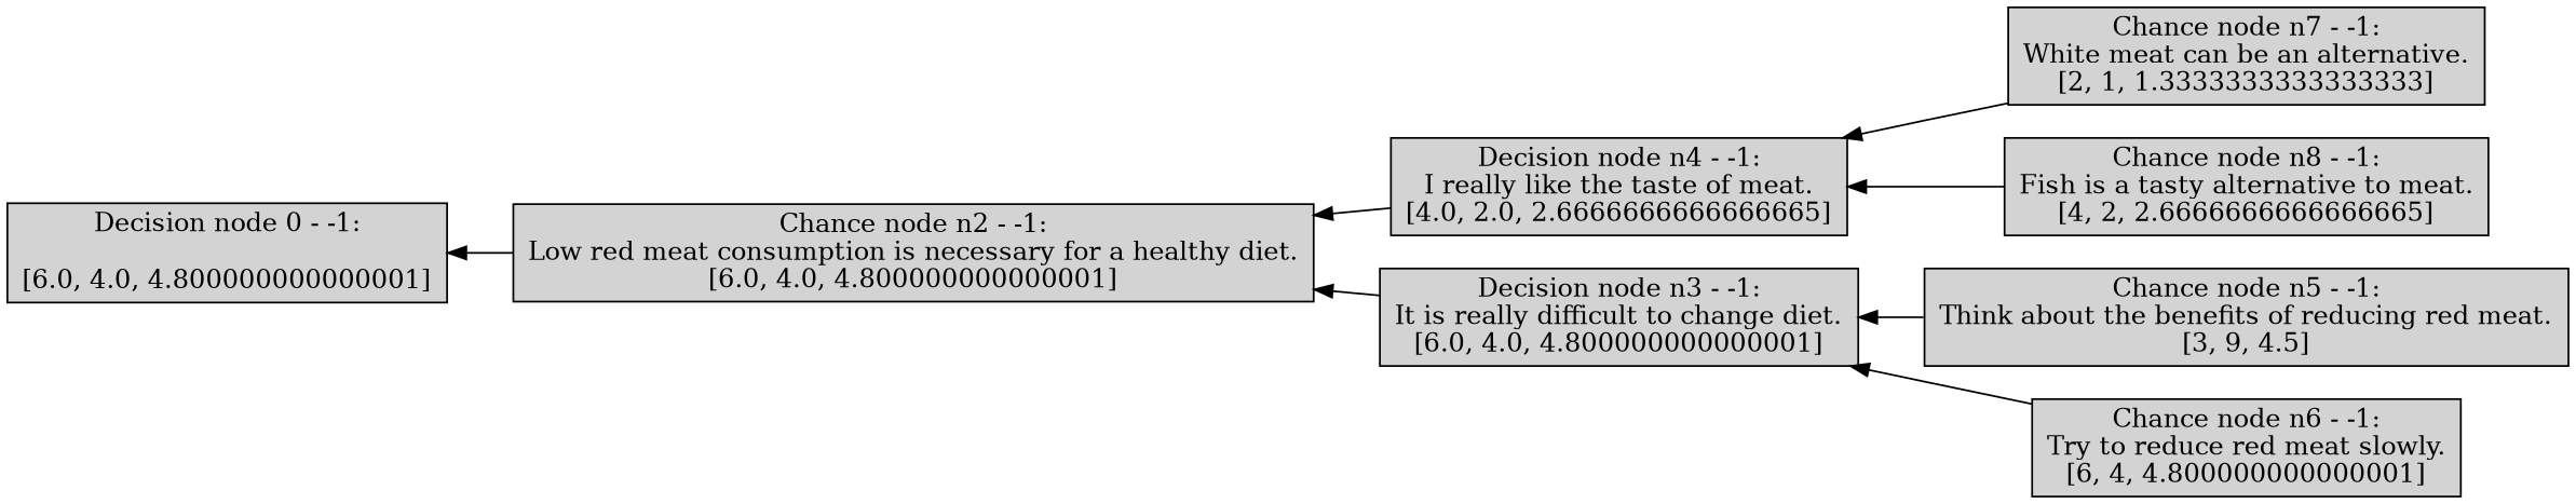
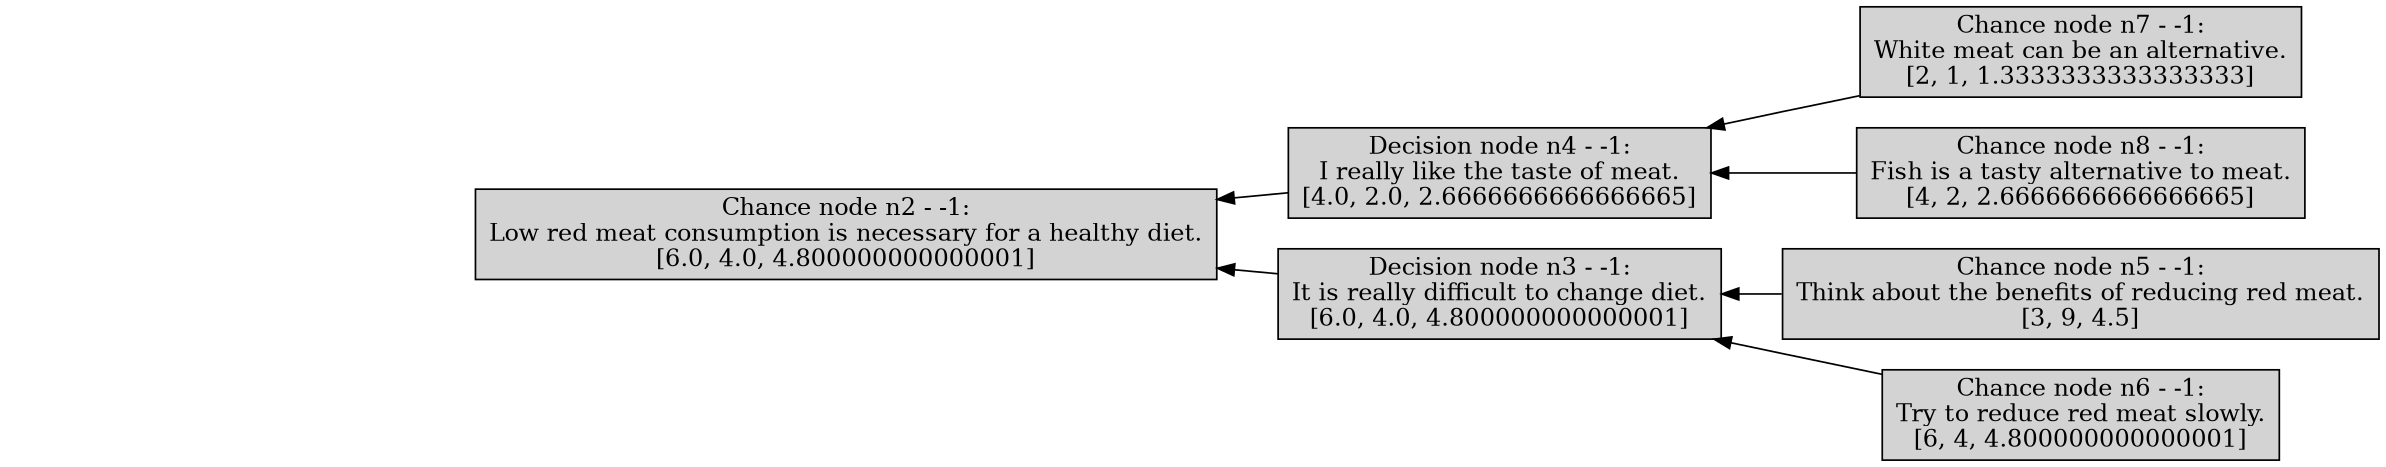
  digraph {
    rankdir=RL
    node [shape=box style=filled]
-   n1 [label="Decision node 0 - -1:\n\n[6.0, 4.0, 4.800000000000001]"]
    n2 [label="Chance node n2 - -1:\nLow red meat consumption is necessary for a healthy diet.\n[6.0, 4.0, 4.800000000000001]"]
    n3 [label="Decision node n4 - -1:\nI really like the taste of meat.\n[4.0, 2.0, 2.6666666666666665]"]
    n4 [label="Decision node n3 - -1:\nIt is really difficult to change diet.\n[6.0, 4.0, 4.800000000000001]"]
    n5 [label="Chance node n5 - -1:\nThink about the benefits of reducing red meat.\n[3, 9, 4.5]"]
    n6 [label="Chance node n6 - -1:\nTry to reduce red meat slowly.\n[6, 4, 4.800000000000001]"]
    n7 [label="Chance node n7 - -1:\nWhite meat can be an alternative.\n[2, 1, 1.3333333333333333]"]
    n8 [label="Chance node n8 - -1:\nFish is a tasty alternative to meat.\n[4, 2, 2.6666666666666665]"]
-   n2 -> n1
    n3 -> n2
    n4 -> n2
    n5 -> n4
    n6 -> n4
    n7 -> n3
    n8 -> n3
  }
